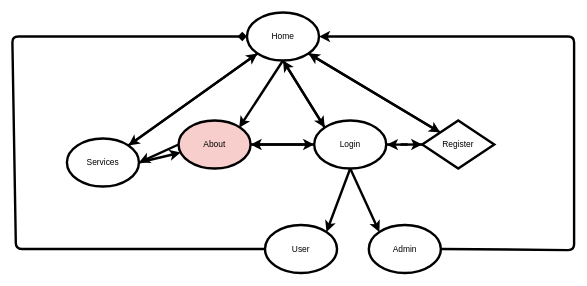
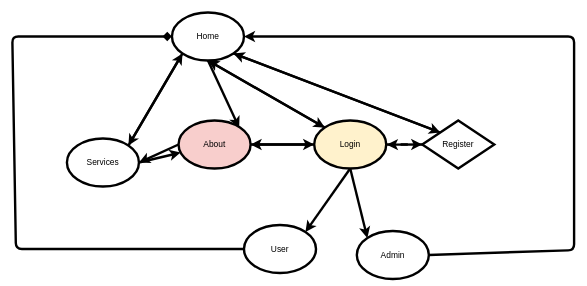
  <mxCell id="0" />
  <mxCell id="1" parent="0" />
  <mxCell id="2" style="edgeStyle=none;html=1;exitX=0.5;exitY=1;exitDx=0;exitDy=0;strokeWidth=4;fontSize=14;" parent="1" source="6" edge="1"><mxGeometry relative="1" as="geometry"><mxPoint x="398" y="212" as="targetPoint" /></mxGeometry></mxCell>
  <mxCell id="3" style="edgeStyle=none;html=1;exitX=0.5;exitY=1;exitDx=0;exitDy=0;entryX=0;entryY=0;entryDx=0;entryDy=0;strokeWidth=4;fontSize=14;" parent="1" source="6" target="18" edge="1"><mxGeometry relative="1" as="geometry" /></mxCell>
  <mxCell id="4" style="edgeStyle=none;html=1;exitX=0;exitY=1;exitDx=0;exitDy=0;strokeWidth=4;fontSize=14;entryX=1;entryY=0;entryDx=0;entryDy=0;" parent="1" source="6" target="9" edge="1"><mxGeometry relative="1" as="geometry"><mxPoint x="194" y="194" as="targetPoint" /></mxGeometry></mxCell>
  <mxCell id="5" style="edgeStyle=none;html=1;exitX=1;exitY=1;exitDx=0;exitDy=0;entryX=0;entryY=0;entryDx=0;entryDy=0;strokeWidth=4;fontSize=14;" parent="1" source="6" target="21" edge="1"><mxGeometry relative="1" as="geometry" /></mxCell>
- <mxCell id="6" value="Home" style="ellipse;whiteSpace=wrap;html=1;strokeWidth=4;fontSize=14;" parent="1" vertex="1"><mxGeometry x="411" y="20" width="120" height="80" as="geometry" /></mxCell>
+ <mxCell id="6" value="Home" style="ellipse;whiteSpace=wrap;html=1;strokeWidth=4;fontSize=14;" parent="1" vertex="1"><mxGeometry x="286" y="20" width="120" height="80" as="geometry" /></mxCell>
  <mxCell id="7" style="edgeStyle=none;html=1;entryX=0;entryY=1;entryDx=0;entryDy=0;strokeWidth=4;fontSize=14;exitX=1;exitY=0;exitDx=0;exitDy=0;" parent="1" source="9" target="6" edge="1"><mxGeometry relative="1" as="geometry"><mxPoint x="164" y="158" as="sourcePoint" /></mxGeometry></mxCell>
  <mxCell id="8" style="edgeStyle=none;html=1;exitX=1;exitY=0.5;exitDx=0;exitDy=0;strokeWidth=4;fontSize=14;" parent="1" source="9" target="12" edge="1"><mxGeometry relative="1" as="geometry" /></mxCell>
  <mxCell id="9" value="Services" style="ellipse;whiteSpace=wrap;html=1;strokeWidth=4;fontSize=14;" parent="1" vertex="1"><mxGeometry x="111" y="230" width="120" height="80" as="geometry" /></mxCell>
  <mxCell id="10" style="edgeStyle=none;html=1;exitX=1;exitY=0.5;exitDx=0;exitDy=0;entryX=0;entryY=0.5;entryDx=0;entryDy=0;strokeWidth=4;fontSize=14;" parent="1" source="12" target="18" edge="1"><mxGeometry relative="1" as="geometry" /></mxCell>
  <mxCell id="11" style="edgeStyle=none;html=1;exitX=0;exitY=0.5;exitDx=0;exitDy=0;entryX=1;entryY=0.5;entryDx=0;entryDy=0;strokeWidth=4;fontSize=14;" parent="1" source="12" target="9" edge="1"><mxGeometry relative="1" as="geometry" /></mxCell>
  <mxCell id="12" value="About" style="ellipse;whiteSpace=wrap;html=1;strokeWidth=4;fontSize=14;fillColor=#f8cecc;" parent="1" vertex="1"><mxGeometry x="297" y="200" width="120" height="80" as="geometry" /></mxCell>
  <mxCell id="13" style="edgeStyle=none;html=1;exitX=0;exitY=0;exitDx=0;exitDy=0;entryX=0.5;entryY=1;entryDx=0;entryDy=0;strokeWidth=4;fontSize=14;" parent="1" source="18" target="6" edge="1"><mxGeometry relative="1" as="geometry" /></mxCell>
  <mxCell id="14" style="edgeStyle=none;html=1;exitX=1;exitY=0.5;exitDx=0;exitDy=0;entryX=0;entryY=0.5;entryDx=0;entryDy=0;strokeWidth=4;fontSize=14;dashed=1;" parent="1" source="18" target="21" edge="1"><mxGeometry relative="1" as="geometry" /></mxCell>
  <mxCell id="15" style="edgeStyle=none;html=1;exitX=0;exitY=0.5;exitDx=0;exitDy=0;entryX=1;entryY=0.5;entryDx=0;entryDy=0;strokeWidth=4;fontSize=14;" parent="1" source="18" target="12" edge="1"><mxGeometry relative="1" as="geometry" /></mxCell>
  <mxCell id="16" style="edgeStyle=none;html=1;exitX=0.5;exitY=1;exitDx=0;exitDy=0;entryX=1;entryY=0;entryDx=0;entryDy=0;strokeWidth=4;fontSize=14;" parent="1" source="18" target="23" edge="1"><mxGeometry relative="1" as="geometry" /></mxCell>
  <mxCell id="17" style="edgeStyle=none;html=1;exitX=0.5;exitY=1;exitDx=0;exitDy=0;entryX=0;entryY=0;entryDx=0;entryDy=0;strokeWidth=4;fontSize=14;" parent="1" source="18" target="25" edge="1"><mxGeometry relative="1" as="geometry" /></mxCell>
- <mxCell id="18" value="Login" style="ellipse;whiteSpace=wrap;html=1;strokeWidth=4;fontSize=14;" parent="1" vertex="1"><mxGeometry x="523" y="200" width="120" height="80" as="geometry" /></mxCell>
+ <mxCell id="18" value="Login" style="ellipse;whiteSpace=wrap;html=1;strokeWidth=4;fontSize=14;fillColor=#fff2cc;" parent="1" vertex="1"><mxGeometry x="523" y="200" width="120" height="80" as="geometry" /></mxCell>
  <mxCell id="19" style="edgeStyle=none;html=1;exitX=0;exitY=0;exitDx=0;exitDy=0;entryX=1;entryY=1;entryDx=0;entryDy=0;strokeWidth=4;fontSize=14;" parent="1" source="21" target="6" edge="1"><mxGeometry relative="1" as="geometry" /></mxCell>
  <mxCell id="20" style="edgeStyle=none;html=1;exitX=0;exitY=0.5;exitDx=0;exitDy=0;strokeWidth=4;fontSize=14;" parent="1" source="21" edge="1"><mxGeometry relative="1" as="geometry"><mxPoint x="644" y="240.333" as="targetPoint" /></mxGeometry></mxCell>
  <mxCell id="21" value="Register" style="rhombus;whiteSpace=wrap;html=1;strokeWidth=4;fontSize=14;" parent="1" vertex="1"><mxGeometry x="703" y="200" width="120" height="80" as="geometry" /></mxCell>
  <mxCell id="22" style="edgeStyle=none;html=1;exitX=0;exitY=0.5;exitDx=0;exitDy=0;entryX=0;entryY=0.5;entryDx=0;entryDy=0;strokeWidth=4;fontSize=14;endArrow=diamond;" parent="1" source="23" target="6" edge="1"><mxGeometry relative="1" as="geometry"><Array as="points"><mxPoint x="26" y="414" /><mxPoint x="20" y="60" /></Array></mxGeometry></mxCell>
- <mxCell id="23" value="User" style="ellipse;whiteSpace=wrap;html=1;strokeWidth=4;fontSize=14;" parent="1" vertex="1"><mxGeometry x="441" y="374" width="120" height="80" as="geometry" /></mxCell>
+ <mxCell id="23" value="User" style="ellipse;whiteSpace=wrap;html=1;strokeWidth=4;fontSize=14;" parent="1" vertex="1"><mxGeometry x="406" y="374" width="120" height="80" as="geometry" /></mxCell>
  <mxCell id="24" style="edgeStyle=none;html=1;exitX=1;exitY=0.5;exitDx=0;exitDy=0;strokeWidth=4;fontSize=14;entryX=1;entryY=0.5;entryDx=0;entryDy=0;" parent="1" source="25" target="6" edge="1"><mxGeometry relative="1" as="geometry"><mxPoint x="914" y="-10" as="targetPoint" /><Array as="points"><mxPoint x="956" y="416" /><mxPoint x="956" y="60" /></Array></mxGeometry></mxCell>
- <mxCell id="25" value="Admin" style="ellipse;whiteSpace=wrap;html=1;strokeWidth=4;fontSize=14;" parent="1" vertex="1"><mxGeometry x="614" y="374" width="120" height="80" as="geometry" /></mxCell>
+ <mxCell id="25" value="Admin" style="ellipse;whiteSpace=wrap;html=1;strokeWidth=4;fontSize=14;" parent="1" vertex="1"><mxGeometry x="594" y="384" width="120" height="80" as="geometry" /></mxCell>
